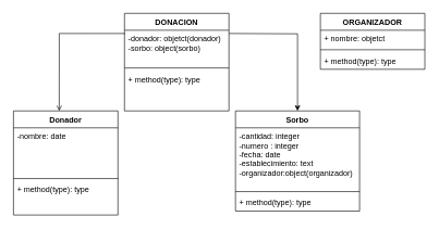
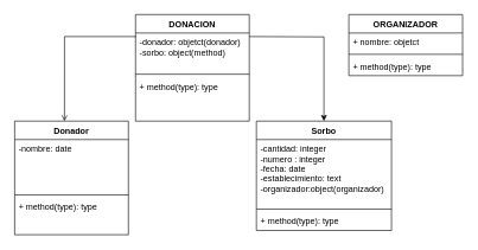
  <mxCell id="0" />
  <mxCell id="1" parent="0" />
  <mxCell id="2" value="" style="edgeStyle=orthogonalEdgeStyle;rounded=0;orthogonalLoop=1;jettySize=auto;html=1;entryX=0.438;entryY=0;entryDx=0;entryDy=0;entryPerimeter=0;exitX=0.006;exitY=0.093;exitDx=0;exitDy=0;exitPerimeter=0;endArrow=open;" edge="1" parent="1" source="12" target="3"><mxGeometry relative="1" as="geometry"><mxPoint x="210" y="50" as="sourcePoint" /><mxPoint x="270" y="120" as="targetPoint" /></mxGeometry></mxCell>
  <mxCell id="3" value="Donador" style="swimlane;fontStyle=1;align=center;verticalAlign=top;childLayout=stackLayout;horizontal=1;startSize=26;horizontalStack=0;resizeParent=1;resizeParentMax=0;resizeLast=0;collapsible=1;marginBottom=0;" vertex="1" parent="1"><mxGeometry x="20" y="170" width="160" height="160" as="geometry" /></mxCell>
  <mxCell id="4" value="-nombre: date&#10;&#10;" style="text;strokeColor=none;fillColor=none;align=left;verticalAlign=top;spacingLeft=4;spacingRight=4;overflow=hidden;rotatable=0;points=[[0,0.5],[1,0.5]];portConstraint=eastwest;" vertex="1" parent="3"><mxGeometry y="26" width="160" height="74" as="geometry" /></mxCell>
  <mxCell id="5" value="" style="line;strokeWidth=1;fillColor=none;align=left;verticalAlign=middle;spacingTop=-1;spacingLeft=3;spacingRight=3;rotatable=0;labelPosition=right;points=[];portConstraint=eastwest;" vertex="1" parent="3"><mxGeometry y="100" width="160" height="8" as="geometry" /></mxCell>
  <mxCell id="6" value="+ method(type): type" style="text;strokeColor=none;fillColor=none;align=left;verticalAlign=top;spacingLeft=4;spacingRight=4;overflow=hidden;rotatable=0;points=[[0,0.5],[1,0.5]];portConstraint=eastwest;" vertex="1" parent="3"><mxGeometry y="108" width="160" height="52" as="geometry" /></mxCell>
  <mxCell id="7" value="Sorbo" style="swimlane;fontStyle=1;align=center;verticalAlign=top;childLayout=stackLayout;horizontal=1;startSize=26;horizontalStack=0;resizeParent=1;resizeParentMax=0;resizeLast=0;collapsible=1;marginBottom=0;" vertex="1" parent="1"><mxGeometry x="360" y="170" width="190" height="154" as="geometry" /></mxCell>
  <mxCell id="8" value="-cantidad: integer&#10;-numero : integer&#10;-fecha: date&#10;-establecimiento: text&#10;-organizador:object(organizador)" style="text;strokeColor=none;fillColor=none;align=left;verticalAlign=top;spacingLeft=4;spacingRight=4;overflow=hidden;rotatable=0;points=[[0,0.5],[1,0.5]];portConstraint=eastwest;" vertex="1" parent="7"><mxGeometry y="26" width="190" height="94" as="geometry" /></mxCell>
  <mxCell id="9" value="" style="line;strokeWidth=1;fillColor=none;align=left;verticalAlign=middle;spacingTop=-1;spacingLeft=3;spacingRight=3;rotatable=0;labelPosition=right;points=[];portConstraint=eastwest;" vertex="1" parent="7"><mxGeometry y="120" width="190" height="8" as="geometry" /></mxCell>
  <mxCell id="10" value="+ method(type): type" style="text;strokeColor=none;fillColor=none;align=left;verticalAlign=top;spacingLeft=4;spacingRight=4;overflow=hidden;rotatable=0;points=[[0,0.5],[1,0.5]];portConstraint=eastwest;" vertex="1" parent="7"><mxGeometry y="128" width="190" height="26" as="geometry" /></mxCell>
  <mxCell id="11" value="DONACION" style="swimlane;fontStyle=1;align=center;verticalAlign=top;childLayout=stackLayout;horizontal=1;startSize=26;horizontalStack=0;resizeParent=1;resizeParentMax=0;resizeLast=0;collapsible=1;marginBottom=0;" vertex="1" parent="1"><mxGeometry x="190" y="20" width="160" height="150" as="geometry" /></mxCell>
- <mxCell id="12" value="-donador: objetct(donador)&#10;-sorbo: object(sorbo)" style="text;strokeColor=none;fillColor=none;align=left;verticalAlign=top;spacingLeft=4;spacingRight=4;overflow=hidden;rotatable=0;points=[[0,0.5],[1,0.5]];portConstraint=eastwest;" vertex="1" parent="11"><mxGeometry y="26" width="160" height="54" as="geometry" /></mxCell>
+ <mxCell id="12" value="-donador: objetct(donador)&#10;-sorbo: object(method)" style="text;strokeColor=none;fillColor=none;align=left;verticalAlign=top;spacingLeft=4;spacingRight=4;overflow=hidden;rotatable=0;points=[[0,0.5],[1,0.5]];portConstraint=eastwest;" vertex="1" parent="11"><mxGeometry y="26" width="160" height="54" as="geometry" /></mxCell>
  <mxCell id="13" value="" style="line;strokeWidth=1;fillColor=none;align=left;verticalAlign=middle;spacingTop=-1;spacingLeft=3;spacingRight=3;rotatable=0;labelPosition=right;points=[];portConstraint=eastwest;" vertex="1" parent="11"><mxGeometry y="80" width="160" height="8" as="geometry" /></mxCell>
  <mxCell id="14" value="+ method(type): type" style="text;strokeColor=none;fillColor=none;align=left;verticalAlign=top;spacingLeft=4;spacingRight=4;overflow=hidden;rotatable=0;points=[[0,0.5],[1,0.5]];portConstraint=eastwest;" vertex="1" parent="11"><mxGeometry y="88" width="160" height="62" as="geometry" /></mxCell>
  <mxCell id="15" value="" style="edgeStyle=orthogonalEdgeStyle;rounded=0;orthogonalLoop=1;jettySize=auto;html=1;entryX=0.5;entryY=0;entryDx=0;entryDy=0;" edge="1" parent="1" target="7"><mxGeometry relative="1" as="geometry"><mxPoint x="350" y="51" as="sourcePoint" /><mxPoint x="450" y="90" as="targetPoint" /></mxGeometry></mxCell>
  <mxCell id="16" value="ORGANIZADOR&#10;" style="swimlane;fontStyle=1;align=center;verticalAlign=top;childLayout=stackLayout;horizontal=1;startSize=26;horizontalStack=0;resizeParent=1;resizeParentMax=0;resizeLast=0;collapsible=1;marginBottom=0;" vertex="1" parent="1"><mxGeometry x="490" y="20" width="160" height="86" as="geometry" /></mxCell>
  <mxCell id="17" value="+ nombre: objetct " style="text;strokeColor=none;fillColor=none;align=left;verticalAlign=top;spacingLeft=4;spacingRight=4;overflow=hidden;rotatable=0;points=[[0,0.5],[1,0.5]];portConstraint=eastwest;" vertex="1" parent="16"><mxGeometry y="26" width="160" height="26" as="geometry" /></mxCell>
  <mxCell id="18" value="" style="line;strokeWidth=1;fillColor=none;align=left;verticalAlign=middle;spacingTop=-1;spacingLeft=3;spacingRight=3;rotatable=0;labelPosition=right;points=[];portConstraint=eastwest;" vertex="1" parent="16"><mxGeometry y="52" width="160" height="8" as="geometry" /></mxCell>
  <mxCell id="19" value="+ method(type): type" style="text;strokeColor=none;fillColor=none;align=left;verticalAlign=top;spacingLeft=4;spacingRight=4;overflow=hidden;rotatable=0;points=[[0,0.5],[1,0.5]];portConstraint=eastwest;" vertex="1" parent="16"><mxGeometry y="60" width="160" height="26" as="geometry" /></mxCell>
